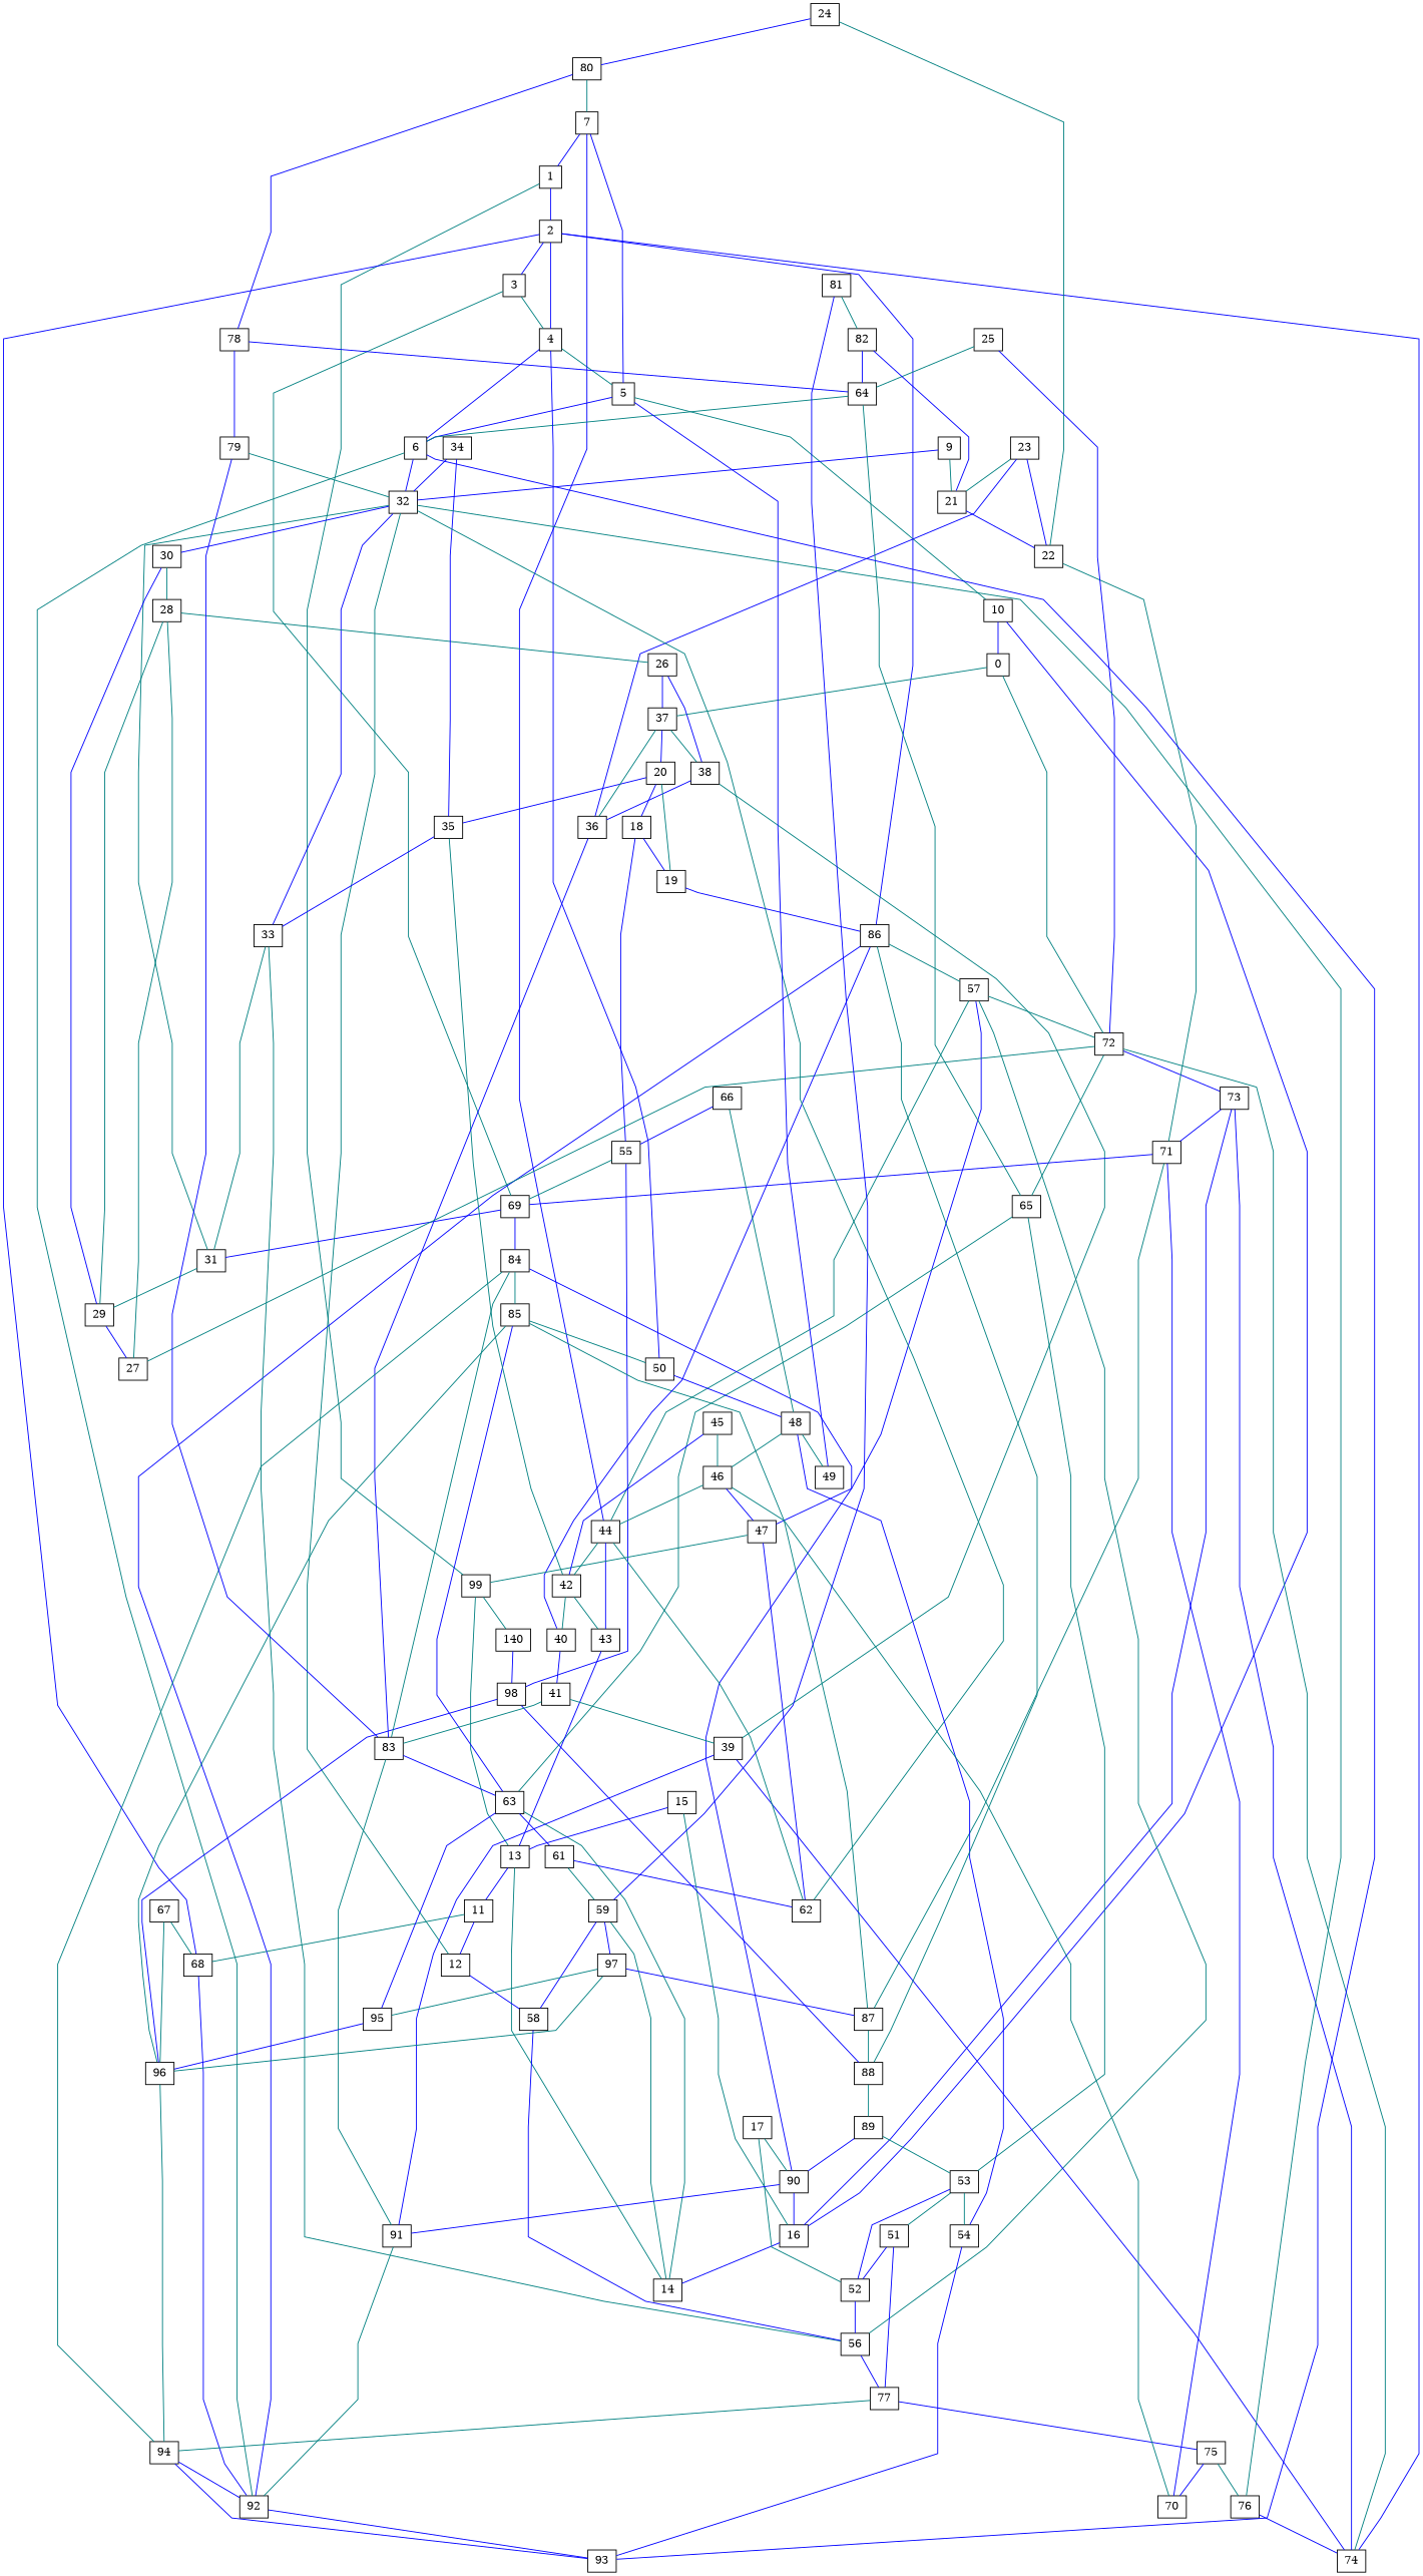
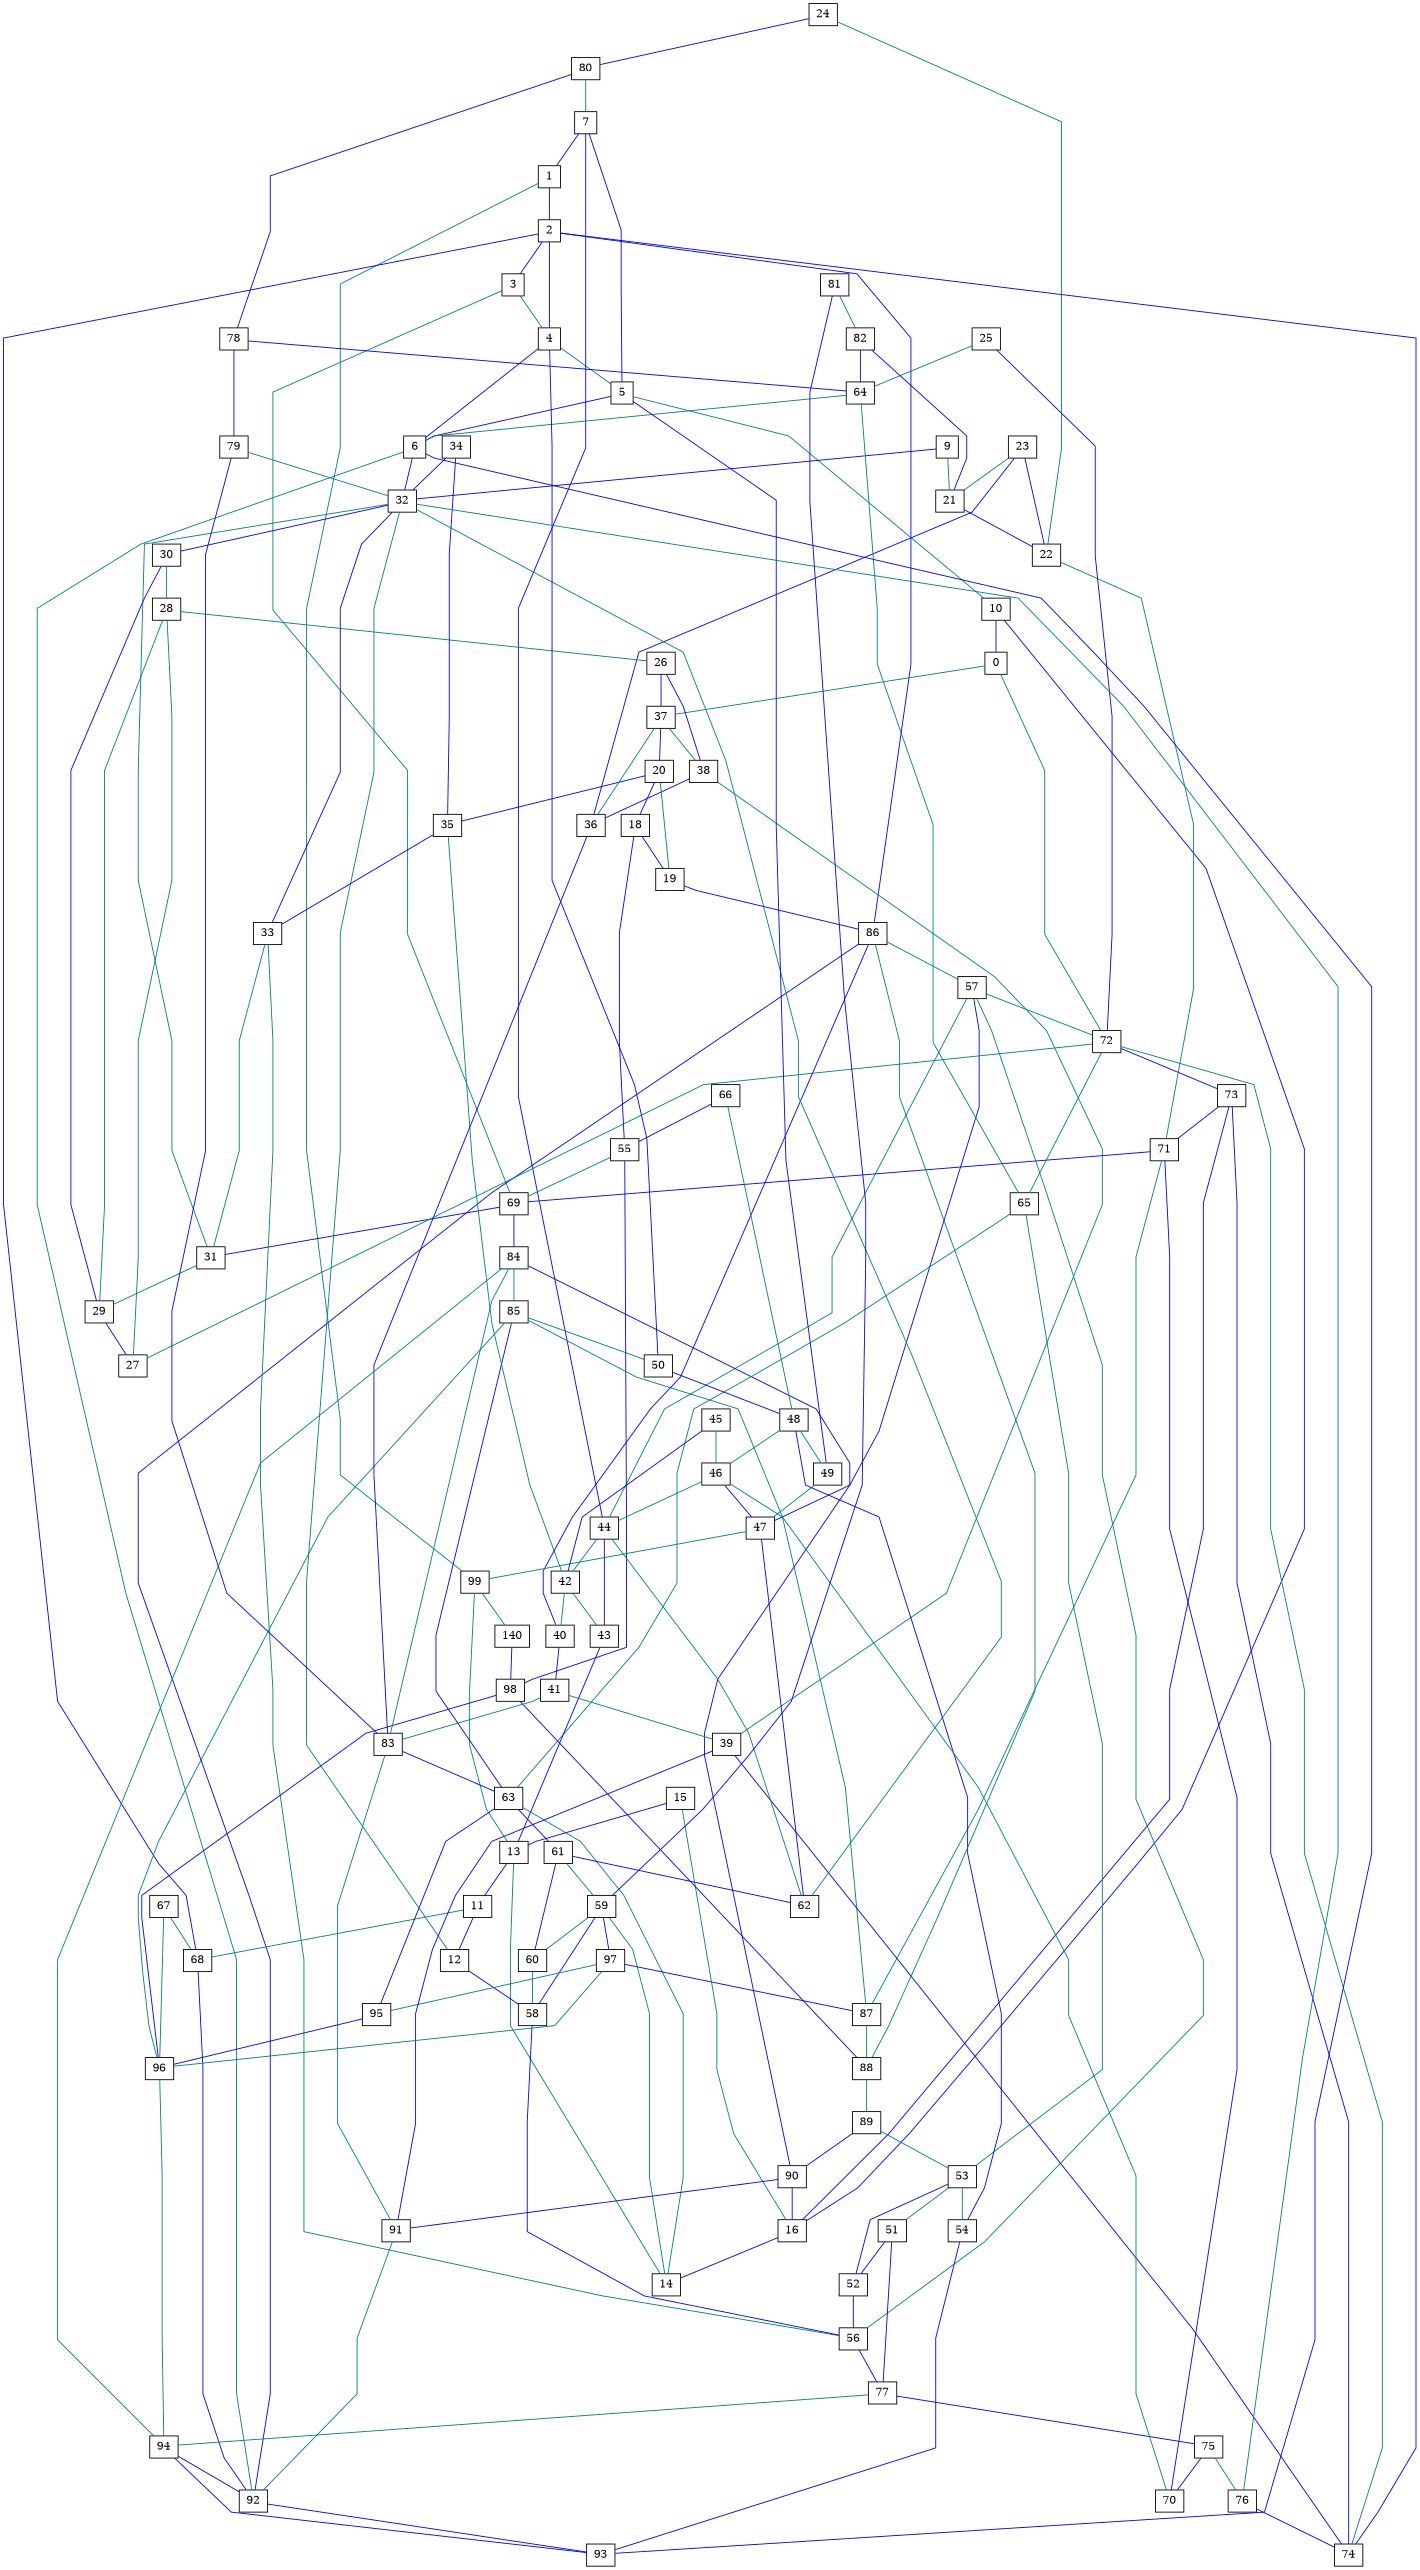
  graph {
    rankdir=TB
    splines=polyline
    node [fontsize=12 shape=box]
    edge [color=blue]
    n1 [height=0.35 label=1 width=0.35]
    n2 [height=0.35 label=2 width=0.35]
    n3 [height=0.35 label=99 width=0.35]
    n4 [height=0.35 label=3 width=0.35]
    n5 [height=0.35 label=86 width=0.35]
    n6 [height=0.35 label=44 width=0.35]
    n7 [height=0.35 label=42 width=0.35]
    n8 [height=0.35 label=57 width=0.35]
    n9 [height=0.35 label=13 width=0.35]
    n10 [height=0.35 label=140 width=0.35]
    n11 [height=0.35 label=4 width=0.35]
    n12 [height=0.35 label=69 width=0.35]
    n13 [height=0.35 label=92 width=0.35]
    n14 [height=0.35 label=5 width=0.35]
    n15 [height=0.35 label=31 width=0.35]
    n16 [height=0.35 label=84 width=0.35]
    n17 [height=0.35 label=6 width=0.35]
    n18 [height=0.35 label=10 width=0.35]
    n19 [height=0.35 label=32 width=0.35]
    n20 [height=0.35 label=0 width=0.35]
    n21 [height=0.35 label=16 width=0.35]
    n22 [height=0.35 label=30 width=0.35]
    n23 [height=0.35 label=33 width=0.35]
    n24 [height=0.35 label=7 width=0.35]
    n25 [height=0.35 label=37 width=0.35]
    n26 [height=0.35 label=72 width=0.35]
    n27 [height=0.35 label=20 width=0.35]
    n28 [height=0.35 label=38 width=0.35]
    n29 [height=0.35 label=73 width=0.35]
    n30 [height=0.35 label=65 width=0.35]
    n31 [height=0.35 label=9 width=0.35]
    n32 [height=0.35 label=21 width=0.35]
    n33 [height=0.35 label=22 width=0.35]
    n34 [height=0.35 label=14 width=0.35]
    n35 [height=0.35 label=11 width=0.35]
    n36 [height=0.35 label=12 width=0.35]
    n37 [height=0.35 label=68 width=0.35]
    n38 [height=0.35 label=58 width=0.35]
    n39 [height=0.35 label=59 width=0.35]
    n40 [height=0.35 label=56 width=0.35]
    n41 [height=0.35 label=63 width=0.35]
+   n42 [height=0.35 label=60 width=0.35]
    n43 [height=0.35 label=97 width=0.35]
    n44 [height=0.35 label=61 width=0.35]
    n45 [height=0.35 label=85 width=0.35]
    n46 [height=0.35 label=15 width=0.35]
    n47 [height=0.35 label=71 width=0.35]
    n48 [height=0.35 label=74 width=0.35]
-   n49 [height=0.35 label=17 width=0.35]
    n50 [height=0.35 label=52 width=0.35]
    n51 [height=0.35 label=90 width=0.35]
    n52 [height=0.35 label=53 width=0.35]
    n53 [height=0.35 label=91 width=0.35]
    n54 [height=0.35 label=18 width=0.35]
    n55 [height=0.35 label=19 width=0.35]
    n56 [height=0.35 label=55 width=0.35]
    n57 [height=0.35 label=98 width=0.35]
    n58 [height=0.35 label=35 width=0.35]
    n59 [height=0.35 label=23 width=0.35]
    n60 [height=0.35 label=36 width=0.35]
    n61 [height=0.35 label=87 width=0.35]
    n62 [height=0.35 label=83 width=0.35]
    n63 [height=0.35 label=24 width=0.35]
    n64 [height=0.35 label=80 width=0.35]
    n65 [height=0.35 label=78 width=0.35]
    n66 [height=0.35 label=25 width=0.35]
    n67 [height=0.35 label=64 width=0.35]
    n68 [height=0.35 label=26 width=0.35]
    n69 [height=0.35 label=39 width=0.35]
    n70 [height=0.35 label=27 width=0.35]
    n71 [height=0.35 label=28 width=0.35]
    n72 [height=0.35 label=29 width=0.35]
    n73 [height=0.35 label=77 width=0.35]
    n74 [height=0.35 label=34 width=0.35]
    n75 [height=0.35 label=40 width=0.35]
    n76 [height=0.35 label=43 width=0.35]
    n77 [height=0.35 label=41 width=0.35]
    n78 [height=0.35 label=47 width=0.35]
    n79 [height=0.35 label=45 width=0.35]
    n80 [height=0.35 label=46 width=0.35]
    n81 [height=0.35 label=62 width=0.35]
    n82 [height=0.35 label=48 width=0.35]
    n83 [height=0.35 label=49 width=0.35]
    n84 [height=0.35 label=50 width=0.35]
    n85 [height=0.35 label=51 width=0.35]
    n86 [height=0.35 label=75 width=0.35]
    n87 [height=0.35 label=94 width=0.35]
    n88 [height=0.35 label=54 width=0.35]
    n89 [height=0.35 label=93 width=0.35]
    n90 [height=0.35 label=96 width=0.35]
    n91 [height=0.35 label=88 width=0.35]
    n92 [height=0.35 label=95 width=0.35]
    n93 [height=0.35 label=66 width=0.35]
    n94 [height=0.35 label=67 width=0.35]
    n95 [height=0.35 label=70 width=0.35]
    n96 [height=0.35 label=76 width=0.35]
    n97 [height=0.35 label=79 width=0.35]
    n98 [height=0.35 label=81 width=0.35]
    n99 [height=0.35 label=82 width=0.35]
    n100 [height=0.35 label=89 width=0.35]
    n1 -- n2
    n1 -- n3 [color=teal]
    n2 -- n4
    n2 -- n5
    n3 -- n9 [color=teal]
    n3 -- n10 [color=teal]
    n4 -- n11 [color=teal]
    n4 -- n12 [color=teal]
    n5 -- n8 [color=teal]
    n5 -- n13
    n6 -- n7 [color=teal]
    n6 -- n8 [color=teal]
    n7 -- n75 [color=teal]
    n7 -- n76 [color=teal]
    n8 -- n26 [color=teal]
    n8 -- n78
    n9 -- n34 [color=teal]
    n9 -- n35
    n10 -- n57
    n11 -- n2
    n11 -- n14 [color=teal]
    n12 -- n15
    n12 -- n16
    n13 -- n17 [color=teal]
    n13 -- n89
    n14 -- n17
    n14 -- n18 [color=teal]
    n15 -- n19 [color=teal]
    n15 -- n72 [color=teal]
    n16 -- n45 [color=teal]
    n16 -- n51
    n17 -- n11
    n17 -- n19
    n18 -- n20
    n18 -- n21
    n19 -- n22
    n19 -- n23
    n20 -- n25 [color=teal]
    n20 -- n26 [color=teal]
    n21 -- n29
    n21 -- n34
    n22 -- n71 [color=teal]
    n23 -- n15 [color=teal]
    n23 -- n40 [color=teal]
    n24 -- n1
    n24 -- n6
    n24 -- n14
    n25 -- n27
    n25 -- n28 [color=teal]
    n26 -- n29
    n26 -- n30 [color=teal]
    n27 -- n54
    n27 -- n58
    n28 -- n60
    n28 -- n69 [color=teal]
    n29 -- n47
    n29 -- n48
    n30 -- n41 [color=teal]
    n30 -- n52 [color=teal]
    n31 -- n19
    n31 -- n32 [color=teal]
    n32 -- n33
    n33 -- n47 [color=teal]
    n33 -- n59
    n34 -- n39 [color=teal]
    n34 -- n41 [color=teal]
    n35 -- n36
    n35 -- n37 [color=teal]
    n36 -- n19 [color=teal]
    n36 -- n38
    n37 -- n2
    n37 -- n13
    n38 -- n39
    n38 -- n40
+   n39 -- n42 [color=teal]
    n39 -- n43
    n40 -- n8 [color=teal]
    n40 -- n73
    n41 -- n44
    n41 -- n45
+   n42 -- n38 [color=teal]
+   n42 -- n44
    n43 -- n61
    n43 -- n92 [color=teal]
    n44 -- n39 [color=teal]
    n44 -- n81
    n45 -- n84 [color=teal]
    n45 -- n90 [color=teal]
    n46 -- n9
    n46 -- n21 [color=teal]
    n47 -- n12
    n47 -- n61 [color=teal]
    n48 -- n2
    n48 -- n26 [color=teal]
-   n49 -- n50 [color=teal]
-   n49 -- n51 [color=teal]
    n50 -- n40
    n50 -- n52
    n51 -- n21
    n51 -- n53
    n52 -- n85 [color=teal]
    n52 -- n88 [color=teal]
    n53 -- n13 [color=teal]
    n53 -- n62 [color=teal]
    n54 -- n55
    n54 -- n56
    n55 -- n5
    n55 -- n27 [color=teal]
    n56 -- n12 [color=teal]
    n56 -- n57
    n57 -- n90
    n57 -- n91
    n58 -- n7 [color=teal]
    n58 -- n23
    n59 -- n32 [color=teal]
    n59 -- n60
    n60 -- n25 [color=teal]
    n60 -- n62
    n61 -- n45 [color=teal]
    n61 -- n91 [color=teal]
    n62 -- n16 [color=teal]
    n62 -- n41
    n63 -- n33 [color=teal]
    n63 -- n64
    n64 -- n24 [color=teal]
    n64 -- n65
    n65 -- n67
    n65 -- n97
    n66 -- n26
    n66 -- n67 [color=teal]
    n67 -- n17 [color=teal]
    n67 -- n30 [color=teal]
    n68 -- n25
    n68 -- n28
    n69 -- n48
    n69 -- n53
    n70 -- n26 [color=teal]
    n70 -- n71 [color=teal]
    n71 -- n68 [color=teal]
    n71 -- n72 [color=teal]
    n72 -- n22
    n72 -- n70
    n73 -- n86
    n73 -- n87 [color=teal]
    n74 -- n19
    n74 -- n58
    n75 -- n5
    n75 -- n77
    n76 -- n6
    n76 -- n9
    n77 -- n62 [color=teal]
    n77 -- n69 [color=teal]
    n78 -- n3 [color=teal]
    n78 -- n81
    n79 -- n7
    n79 -- n80 [color=teal]
    n80 -- n6 [color=teal]
    n80 -- n78
    n81 -- n6 [color=teal]
    n81 -- n19 [color=teal]
    n82 -- n80 [color=teal]
    n82 -- n83 [color=teal]
    n83 -- n14
+   n83 -- n78 [color=teal]
    n84 -- n11
    n84 -- n82
    n85 -- n50
    n85 -- n73
    n86 -- n95
    n86 -- n96 [color=teal]
    n87 -- n13
    n87 -- n16 [color=teal]
    n88 -- n82
    n88 -- n89
    n89 -- n17
    n89 -- n87
    n90 -- n43 [color=teal]
    n90 -- n87 [color=teal]
    n91 -- n5 [color=teal]
    n91 -- n100 [color=teal]
    n92 -- n41
    n92 -- n90
    n93 -- n56
    n93 -- n82 [color=teal]
    n94 -- n37 [color=teal]
    n94 -- n90 [color=teal]
    n95 -- n47
    n95 -- n80 [color=teal]
    n96 -- n19 [color=teal]
    n96 -- n48
    n97 -- n19 [color=teal]
    n97 -- n62
    n98 -- n39
    n98 -- n99 [color=teal]
    n99 -- n32
    n99 -- n67
    n100 -- n51
    n100 -- n52 [color=teal]
  }
